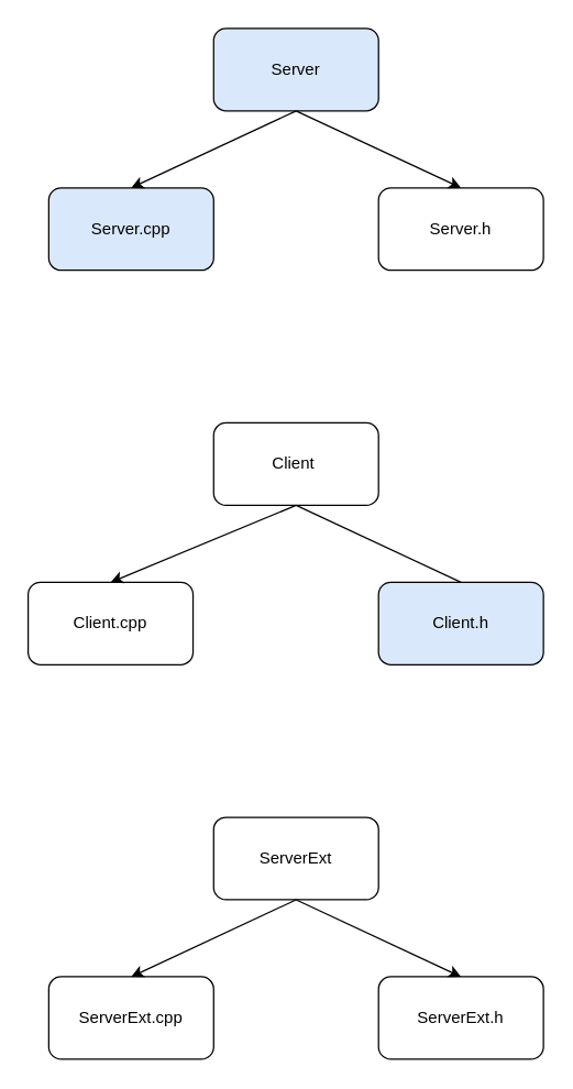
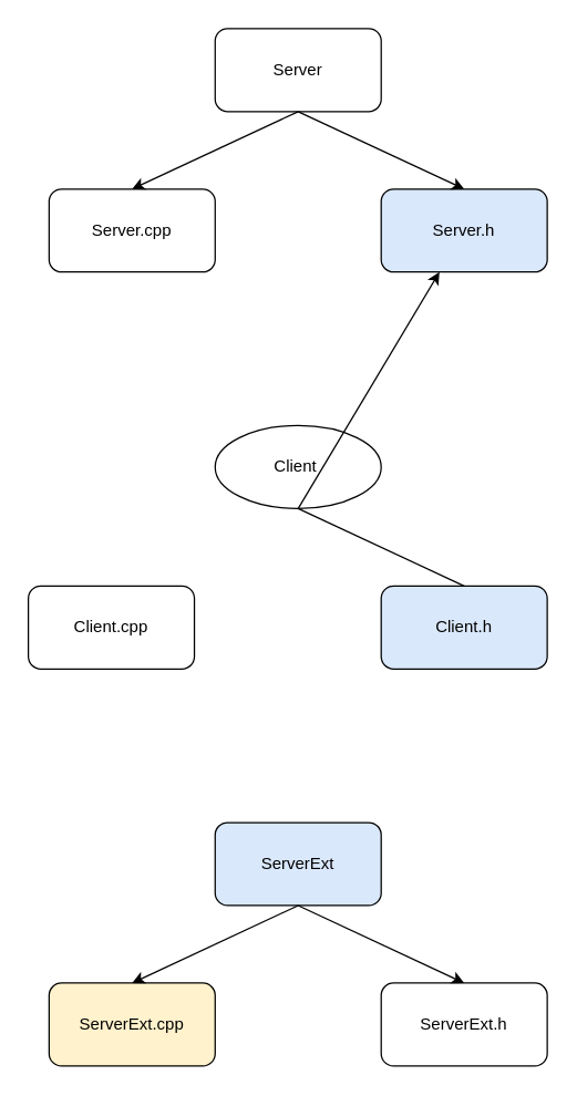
  <mxCell id="0" />
  <mxCell id="1" parent="0" />
- <mxCell id="2" value="Server" style="rounded=1;whiteSpace=wrap;html=1;fillColor=#dae8fc;" vertex="1" parent="1"><mxGeometry x="155" y="20" width="120" height="60" as="geometry" /></mxCell>
- <mxCell id="3" value="Server.h" style="rounded=1;whiteSpace=wrap;html=1;" vertex="1" parent="1"><mxGeometry x="275" y="136" width="120" height="60" as="geometry" /></mxCell>
- <mxCell id="4" value="Server.cpp" style="rounded=1;whiteSpace=wrap;html=1;fillColor=#dae8fc;" vertex="1" parent="1"><mxGeometry x="35" y="136" width="120" height="60" as="geometry" /></mxCell>
- <mxCell id="5" value="Client&amp;nbsp;" style="rounded=1;whiteSpace=wrap;html=1;" vertex="1" parent="1"><mxGeometry x="155" y="307" width="120" height="60" as="geometry" /></mxCell>
+ <mxCell id="2" value="Server" style="rounded=1;whiteSpace=wrap;html=1;" vertex="1" parent="1"><mxGeometry x="155" y="20" width="120" height="60" as="geometry" /></mxCell>
+ <mxCell id="3" value="Server.h" style="rounded=1;whiteSpace=wrap;html=1;fillColor=#dae8fc;" vertex="1" parent="1"><mxGeometry x="275" y="136" width="120" height="60" as="geometry" /></mxCell>
+ <mxCell id="4" value="Server.cpp" style="rounded=1;whiteSpace=wrap;html=1;" vertex="1" parent="1"><mxGeometry x="35" y="136" width="120" height="60" as="geometry" /></mxCell>
+ <mxCell id="5" value="Client&amp;nbsp;" style="ellipse;whiteSpace=wrap;html=1;" vertex="1" parent="1"><mxGeometry x="155" y="307" width="120" height="60" as="geometry" /></mxCell>
  <mxCell id="6" value="Client.h" style="rounded=1;whiteSpace=wrap;html=1;fillColor=#dae8fc;" vertex="1" parent="1"><mxGeometry x="275" y="423" width="120" height="60" as="geometry" /></mxCell>
  <mxCell id="7" value="Client.cpp" style="rounded=1;whiteSpace=wrap;html=1;" vertex="1" parent="1"><mxGeometry x="20" y="423" width="120" height="60" as="geometry" /></mxCell>
- <mxCell id="8" value="ServerExt" style="rounded=1;whiteSpace=wrap;html=1;" vertex="1" parent="1"><mxGeometry x="155" y="594" width="120" height="60" as="geometry" /></mxCell>
+ <mxCell id="8" value="ServerExt" style="rounded=1;whiteSpace=wrap;html=1;fillColor=#dae8fc;" vertex="1" parent="1"><mxGeometry x="155" y="594" width="120" height="60" as="geometry" /></mxCell>
  <mxCell id="9" value="ServerExt.h" style="rounded=1;whiteSpace=wrap;html=1;" vertex="1" parent="1"><mxGeometry x="275" y="710" width="120" height="60" as="geometry" /></mxCell>
- <mxCell id="10" value="ServerExt.cpp" style="rounded=1;whiteSpace=wrap;html=1;" vertex="1" parent="1"><mxGeometry x="35" y="710" width="120" height="60" as="geometry" /></mxCell>
- <mxCell id="11" value="" style="endArrow=classic;html=1;rounded=0;exitX=0.5;exitY=1;exitDx=0;exitDy=0;entryX=0.5;entryY=0;entryDx=0;entryDy=0;" edge="1" parent="1" source="5" target="7"><mxGeometry width="50" height="50" relative="1" as="geometry"><mxPoint x="215" y="406" as="sourcePoint" /><mxPoint x="265" y="356" as="targetPoint" /></mxGeometry></mxCell>
+ <mxCell id="10" value="ServerExt.cpp" style="rounded=1;whiteSpace=wrap;html=1;fillColor=#fff2cc;" vertex="1" parent="1"><mxGeometry x="35" y="710" width="120" height="60" as="geometry" /></mxCell>
+ <mxCell id="11" value="" style="endArrow=classic;html=1;rounded=0;exitX=0.5;exitY=1;exitDx=0;exitDy=0;" edge="1" parent="1" source="5" target="3"><mxGeometry width="50" height="50" relative="1" as="geometry"><mxPoint x="215" y="406" as="sourcePoint" /><mxPoint x="265" y="356" as="targetPoint" /></mxGeometry></mxCell>
  <mxCell id="12" value="" style="endArrow=classic;html=1;rounded=0;exitX=0.5;exitY=1;exitDx=0;exitDy=0;entryX=0.5;entryY=0;entryDx=0;entryDy=0;" edge="1" parent="1"><mxGeometry width="50" height="50" relative="1" as="geometry"><mxPoint x="215" y="80" as="sourcePoint" /><mxPoint x="95" y="136" as="targetPoint" /></mxGeometry></mxCell>
  <mxCell id="13" value="" style="endArrow=classic;html=1;rounded=0;exitX=0.5;exitY=1;exitDx=0;exitDy=0;entryX=0.5;entryY=0;entryDx=0;entryDy=0;" edge="1" parent="1"><mxGeometry width="50" height="50" relative="1" as="geometry"><mxPoint x="215" y="654" as="sourcePoint" /><mxPoint x="95" y="710" as="targetPoint" /></mxGeometry></mxCell>
  <mxCell id="14" value="" style="endArrow=none;html=1;rounded=0;entryX=0.5;entryY=0;entryDx=0;entryDy=0;exitX=0.5;exitY=1;exitDx=0;exitDy=0;" edge="1" parent="1" source="5" target="6"><mxGeometry width="50" height="50" relative="1" as="geometry"><mxPoint x="233" y="397" as="sourcePoint" /><mxPoint x="258" y="269" as="targetPoint" /></mxGeometry></mxCell>
  <mxCell id="15" value="" style="endArrow=classic;html=1;rounded=0;entryX=0.5;entryY=0;entryDx=0;entryDy=0;exitX=0.5;exitY=1;exitDx=0;exitDy=0;" edge="1" parent="1"><mxGeometry width="50" height="50" relative="1" as="geometry"><mxPoint x="215" y="80" as="sourcePoint" /><mxPoint x="335" y="136" as="targetPoint" /></mxGeometry></mxCell>
  <mxCell id="16" value="" style="endArrow=classic;html=1;rounded=0;entryX=0.5;entryY=0;entryDx=0;entryDy=0;exitX=0.5;exitY=1;exitDx=0;exitDy=0;" edge="1" parent="1"><mxGeometry width="50" height="50" relative="1" as="geometry"><mxPoint x="215" y="654" as="sourcePoint" /><mxPoint x="335" y="710" as="targetPoint" /></mxGeometry></mxCell>
